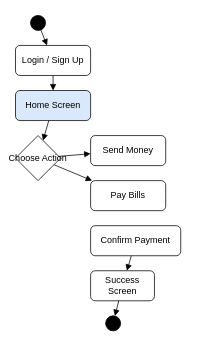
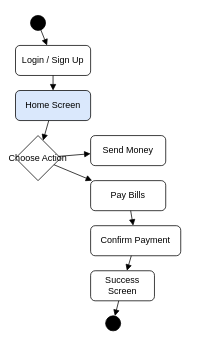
  <mxCell id="0" />
  <mxCell id="1" parent="0" />
  <mxCell id="2" style="ellipse;fillColor=black;" vertex="1" parent="1"><mxGeometry x="40" y="20" width="20" height="20" as="geometry" /></mxCell>
  <mxCell id="3" value="Login / Sign Up" style="rounded=1;whiteSpace=wrap;" vertex="1" parent="1"><mxGeometry x="20" y="60" width="100" height="40" as="geometry" /></mxCell>
  <mxCell id="4" value="Home Screen" style="rounded=1;whiteSpace=wrap;fillColor=#dae8fc;" vertex="1" parent="1"><mxGeometry x="20" y="120" width="100" height="40" as="geometry" /></mxCell>
  <mxCell id="5" value="Choose Action" style="rhombus;" vertex="1" parent="1"><mxGeometry x="20" y="180" width="60" height="60" as="geometry" /></mxCell>
  <mxCell id="6" value="Send Money" style="rounded=1;whiteSpace=wrap;" vertex="1" parent="1"><mxGeometry x="120" y="180" width="100" height="40" as="geometry" /></mxCell>
  <mxCell id="7" value="Pay Bills" style="rounded=1;whiteSpace=wrap;" vertex="1" parent="1"><mxGeometry x="120" y="240" width="100" height="40" as="geometry" /></mxCell>
  <mxCell id="8" value="Confirm Payment" style="rounded=1;whiteSpace=wrap;" vertex="1" parent="1"><mxGeometry x="120" y="300" width="120" height="40" as="geometry" /></mxCell>
  <mxCell id="9" value="Success Screen" style="rounded=1;whiteSpace=wrap;" vertex="1" parent="1"><mxGeometry x="120" y="360" width="85" height="40" as="geometry" /></mxCell>
  <mxCell id="10" style="ellipse;whiteSpace=wrap;html=1;fillColor=black;" vertex="1" parent="1"><mxGeometry x="140" y="420" width="20" height="20" as="geometry" /></mxCell>
  <mxCell id="11" style="endArrow=block;" edge="1" parent="1" source="2" target="3"><mxGeometry relative="1" as="geometry" /></mxCell>
  <mxCell id="12" style="endArrow=block;" edge="1" parent="1" source="3" target="4"><mxGeometry relative="1" as="geometry" /></mxCell>
  <mxCell id="13" style="endArrow=block;" edge="1" parent="1" source="4" target="5"><mxGeometry relative="1" as="geometry" /></mxCell>
  <mxCell id="14" style="endArrow=block;" edge="1" parent="1" source="5" target="6"><mxGeometry relative="1" as="geometry" /></mxCell>
  <mxCell id="15" style="endArrow=block;" edge="1" parent="1" source="5" target="7"><mxGeometry relative="1" as="geometry" /></mxCell>
+ <mxCell id="16" style="endArrow=block;" edge="1" parent="1" source="7" target="8"><mxGeometry relative="1" as="geometry" /></mxCell>
  <mxCell id="17" style="endArrow=block;" edge="1" parent="1" source="8" target="9"><mxGeometry relative="1" as="geometry" /></mxCell>
  <mxCell id="18" style="endArrow=block;" edge="1" parent="1" source="9" target="10"><mxGeometry relative="1" as="geometry" /></mxCell>
